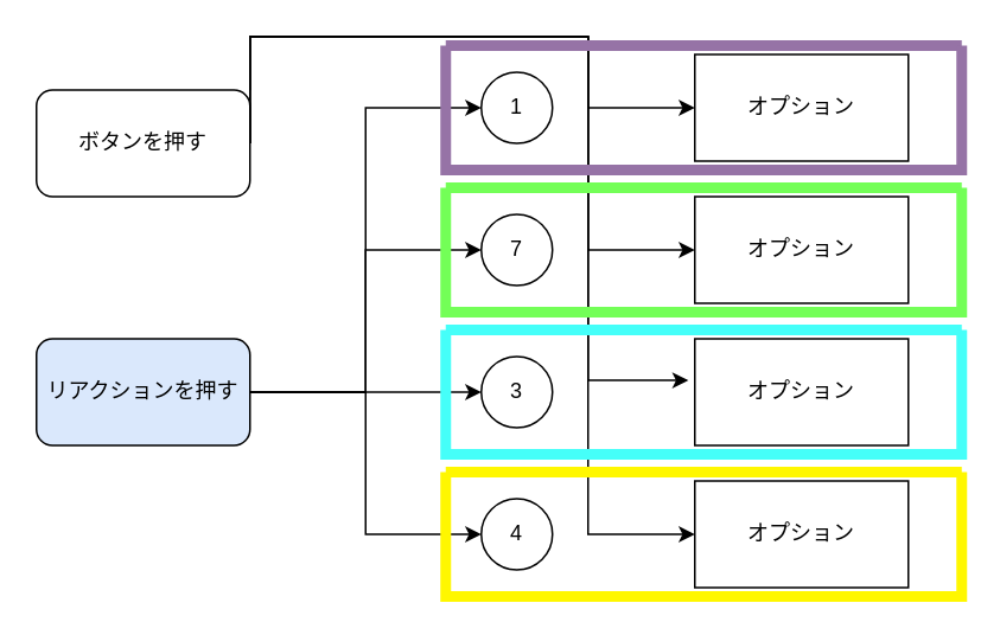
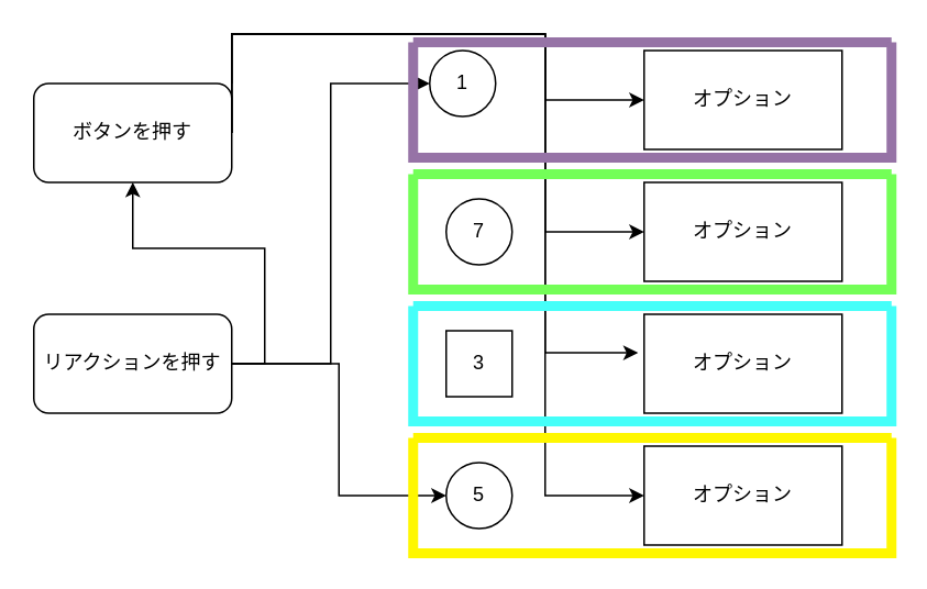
  <mxCell id="0" />
  <mxCell id="1" parent="0" />
  <mxCell id="2" style="edgeStyle=orthogonalEdgeStyle;rounded=0;orthogonalLoop=1;jettySize=auto;html=1;entryX=0;entryY=0.5;entryDx=0;entryDy=0;" edge="1" parent="1" source="5" target="20"><mxGeometry relative="1" as="geometry"><Array as="points"><mxPoint x="140" y="20" /><mxPoint x="330" y="20" /><mxPoint x="330" y="60" /></Array></mxGeometry></mxCell>
  <mxCell id="3" style="edgeStyle=orthogonalEdgeStyle;rounded=0;orthogonalLoop=1;jettySize=auto;html=1;exitX=1;exitY=0.5;exitDx=0;exitDy=0;entryX=-0.03;entryY=0.39;entryDx=0;entryDy=0;entryPerimeter=0;" edge="1" parent="1" source="5" target="18"><mxGeometry relative="1" as="geometry"><Array as="points"><mxPoint x="140" y="20" /><mxPoint x="330" y="20" /><mxPoint x="330" y="213" /></Array></mxGeometry></mxCell>
  <mxCell id="4" style="edgeStyle=orthogonalEdgeStyle;rounded=0;orthogonalLoop=1;jettySize=auto;html=1;exitX=1;exitY=0.5;exitDx=0;exitDy=0;entryX=0;entryY=0.5;entryDx=0;entryDy=0;" edge="1" parent="1" source="5" target="17"><mxGeometry relative="1" as="geometry"><mxPoint x="220" y="380" as="targetPoint" /><Array as="points"><mxPoint x="140" y="20" /><mxPoint x="330" y="20" /><mxPoint x="330" y="300" /></Array></mxGeometry></mxCell>
  <mxCell id="5" value="ボタンを押す" style="rounded=1;whiteSpace=wrap;html=1;" vertex="1" parent="1"><mxGeometry x="20" y="50" width="120" height="60" as="geometry" /></mxCell>
  <mxCell id="6" style="edgeStyle=orthogonalEdgeStyle;rounded=0;orthogonalLoop=1;jettySize=auto;html=1;exitX=1;exitY=0.5;exitDx=0;exitDy=0;entryX=0;entryY=0.5;entryDx=0;entryDy=0;" edge="1" parent="1" source="10" target="12"><mxGeometry relative="1" as="geometry"><mxPoint x="190" y="70" as="targetPoint" /></mxGeometry></mxCell>
- <mxCell id="7" style="edgeStyle=orthogonalEdgeStyle;rounded=0;orthogonalLoop=1;jettySize=auto;html=1;exitX=1;exitY=0.5;exitDx=0;exitDy=0;entryX=0;entryY=0.5;entryDx=0;entryDy=0;" edge="1" parent="1" source="10" target="15"><mxGeometry relative="1" as="geometry" /></mxCell>
- <mxCell id="8" style="edgeStyle=orthogonalEdgeStyle;rounded=0;orthogonalLoop=1;jettySize=auto;html=1;exitX=1;exitY=0.5;exitDx=0;exitDy=0;entryX=0;entryY=0.5;entryDx=0;entryDy=0;" edge="1" parent="1" source="10" target="13"><mxGeometry relative="1" as="geometry" /></mxCell>
+ <mxCell id="8" style="edgeStyle=orthogonalEdgeStyle;rounded=0;orthogonalLoop=1;jettySize=auto;html=1;exitX=1;exitY=0.5;exitDx=0;exitDy=0;" edge="1" parent="1" source="10" target="5"><mxGeometry relative="1" as="geometry" /></mxCell>
  <mxCell id="9" style="edgeStyle=orthogonalEdgeStyle;rounded=0;orthogonalLoop=1;jettySize=auto;html=1;exitX=1;exitY=0.5;exitDx=0;exitDy=0;entryX=0;entryY=0.5;entryDx=0;entryDy=0;" edge="1" parent="1" source="10" target="16"><mxGeometry relative="1" as="geometry" /></mxCell>
- <mxCell id="10" value="リアクションを押す" style="rounded=1;whiteSpace=wrap;html=1;fillColor=#dae8fc;" vertex="1" parent="1"><mxGeometry x="20" y="190" width="120" height="60" as="geometry" /></mxCell>
+ <mxCell id="10" value="リアクションを押す" style="rounded=1;whiteSpace=wrap;html=1;" vertex="1" parent="1"><mxGeometry x="20" y="190" width="120" height="60" as="geometry" /></mxCell>
  <mxCell id="11" style="edgeStyle=orthogonalEdgeStyle;rounded=0;orthogonalLoop=1;jettySize=auto;html=1;exitX=1;exitY=0.5;exitDx=0;exitDy=0;entryX=1;entryY=0.5;entryDx=0;entryDy=0;" edge="1" parent="1" source="12" target="12"><mxGeometry relative="1" as="geometry" /></mxCell>
- <mxCell id="12" value="1" style="ellipse;whiteSpace=wrap;html=1;aspect=fixed;" vertex="1" parent="1"><mxGeometry x="270" y="40" width="40" height="40" as="geometry" /></mxCell>
- <mxCell id="13" value="3" style="ellipse;whiteSpace=wrap;html=1;aspect=fixed;" vertex="1" parent="1"><mxGeometry x="270" y="200" width="40" height="40" as="geometry" /></mxCell>
+ <mxCell id="12" value="1" style="ellipse;whiteSpace=wrap;html=1;aspect=fixed;" vertex="1" parent="1"><mxGeometry x="260" y="30" width="40" height="40" as="geometry" /></mxCell>
+ <mxCell id="13" value="3" style="whiteSpace=wrap;html=1;aspect=fixed;rounded=0;" vertex="1" parent="1"><mxGeometry x="270" y="200" width="40" height="40" as="geometry" /></mxCell>
  <mxCell id="14" style="edgeStyle=orthogonalEdgeStyle;rounded=0;orthogonalLoop=1;jettySize=auto;html=1;entryX=0;entryY=0.5;entryDx=0;entryDy=0;exitX=1;exitY=0.5;exitDx=0;exitDy=0;" edge="1" parent="1" source="5" target="19"><mxGeometry relative="1" as="geometry"><mxPoint x="240" y="180" as="sourcePoint" /><Array as="points"><mxPoint x="140" y="20" /><mxPoint x="330" y="20" /><mxPoint x="330" y="140" /></Array></mxGeometry></mxCell>
  <mxCell id="15" value="7" style="ellipse;whiteSpace=wrap;html=1;aspect=fixed;" vertex="1" parent="1"><mxGeometry x="270" y="120" width="40" height="40" as="geometry" /></mxCell>
- <mxCell id="16" value="4" style="ellipse;whiteSpace=wrap;html=1;aspect=fixed;" vertex="1" parent="1"><mxGeometry x="270" y="280" width="40" height="40" as="geometry" /></mxCell>
+ <mxCell id="16" value="5" style="ellipse;whiteSpace=wrap;html=1;aspect=fixed;" vertex="1" parent="1"><mxGeometry x="270" y="280" width="40" height="40" as="geometry" /></mxCell>
  <mxCell id="17" value="オプション" style="rounded=0;whiteSpace=wrap;html=1;" vertex="1" parent="1"><mxGeometry x="390" y="270" width="120" height="60" as="geometry" /></mxCell>
  <mxCell id="18" value="オプション" style="rounded=0;whiteSpace=wrap;html=1;" vertex="1" parent="1"><mxGeometry x="390" y="190" width="120" height="60" as="geometry" /></mxCell>
  <mxCell id="19" value="オプション" style="rounded=0;whiteSpace=wrap;html=1;" vertex="1" parent="1"><mxGeometry x="390" y="110" width="120" height="60" as="geometry" /></mxCell>
  <mxCell id="20" value="オプション" style="rounded=0;whiteSpace=wrap;html=1;" vertex="1" parent="1"><mxGeometry x="390" y="30" width="120" height="60" as="geometry" /></mxCell>
  <mxCell id="21" value="" style="swimlane;startSize=0;strokeWidth=6;strokeColor=#45FFF9;" vertex="1" parent="1"><mxGeometry x="250" y="185" width="290" height="70" as="geometry" /></mxCell>
  <mxCell id="22" value="" style="swimlane;startSize=0;fillColor=#C869FF;strokeWidth=6;strokeColor=#73FF57;" vertex="1" parent="1"><mxGeometry x="250" y="105" width="290" height="70" as="geometry" /></mxCell>
  <mxCell id="23" value="" style="swimlane;startSize=0;fillColor=#E1D5E7;strokeColor=#9673a6;gradientColor=none;swimlaneFillColor=none;glass=0;rounded=0;sketch=0;strokeWidth=6;" vertex="1" parent="1"><mxGeometry x="250" y="25" width="290" height="70" as="geometry" /></mxCell>
  <mxCell id="24" value="" style="swimlane;startSize=0;strokeWidth=6;strokeColor=#FFF700;" vertex="1" parent="1"><mxGeometry x="250" y="265" width="290" height="70" as="geometry" /></mxCell>
